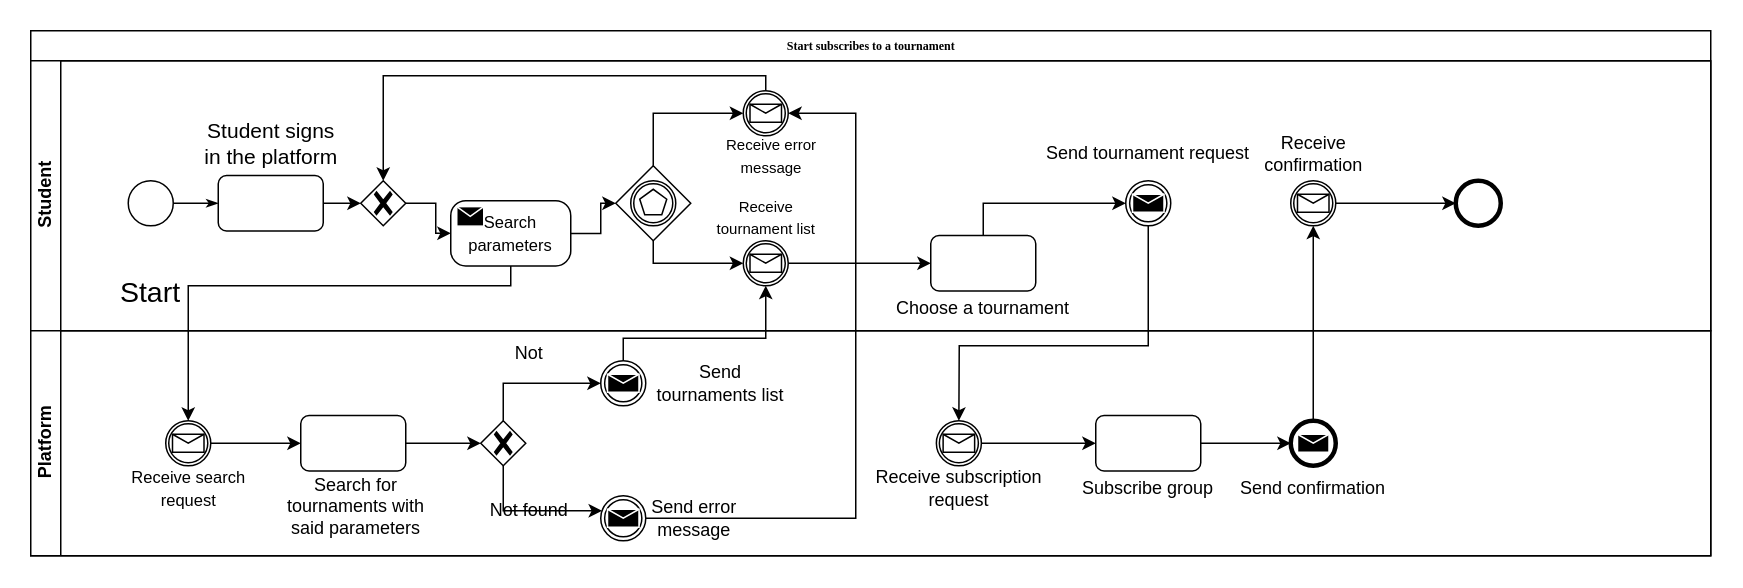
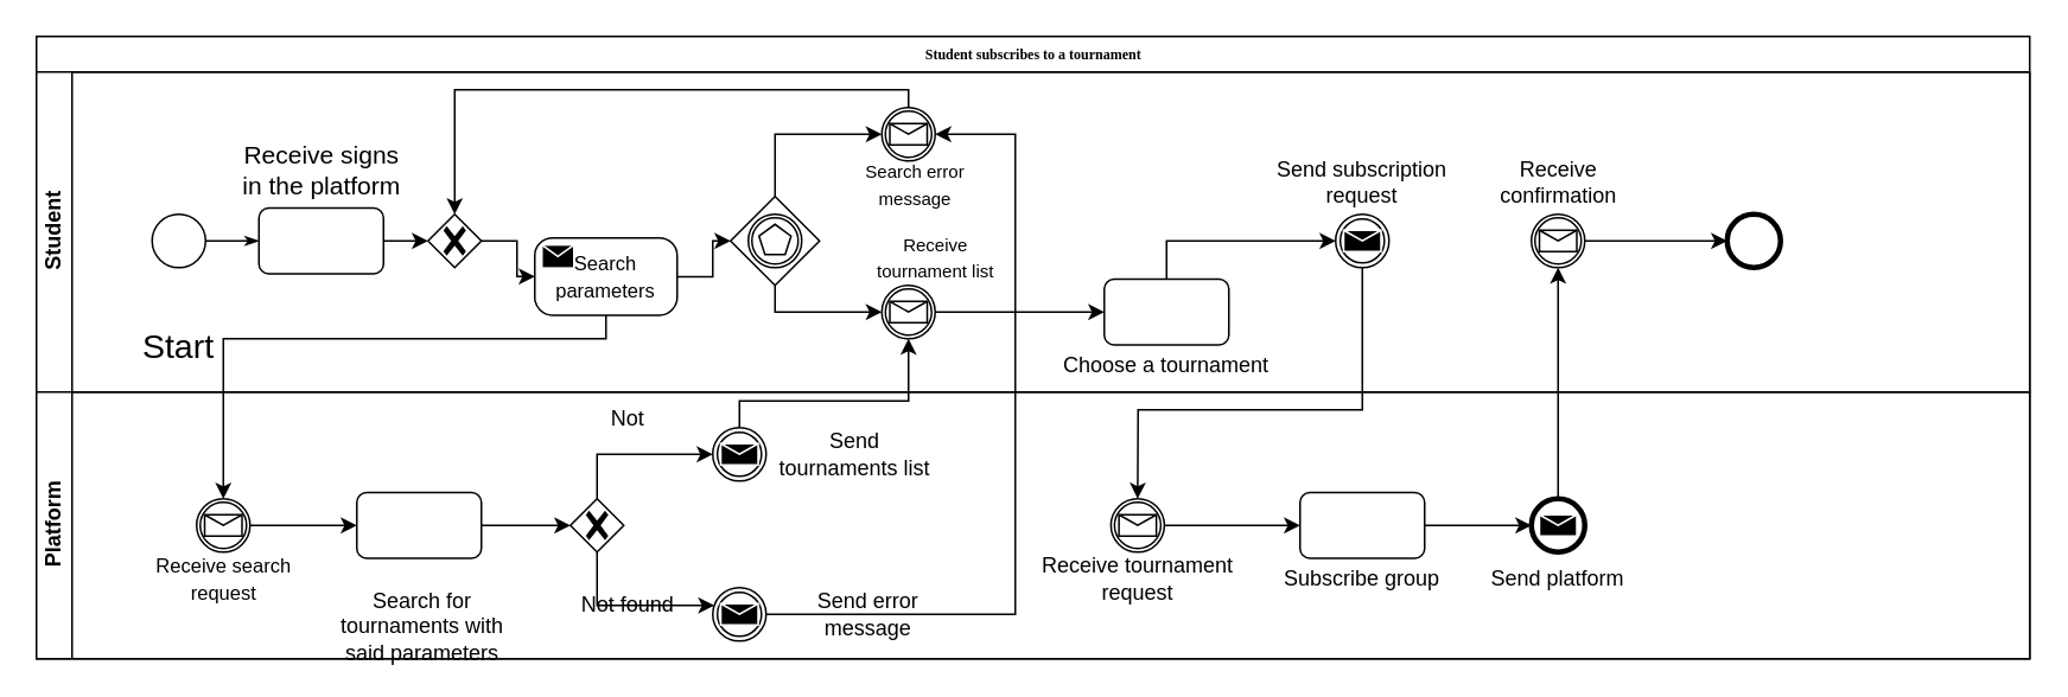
  <mxCell id="0" />
  <mxCell id="1" parent="0" />
- <mxCell id="2" value="Start subscribes to a tournament" style="swimlane;html=1;childLayout=stackLayout;horizontal=1;startSize=20;horizontalStack=0;rounded=0;shadow=0;labelBackgroundColor=none;strokeWidth=1;fontFamily=Verdana;fontSize=8;align=center;" vertex="1" parent="1"><mxGeometry x="20" y="20" width="1120" height="350" as="geometry" /></mxCell>
+ <mxCell id="2" value="Student subscribes to a tournament" style="swimlane;html=1;childLayout=stackLayout;horizontal=1;startSize=20;horizontalStack=0;rounded=0;shadow=0;labelBackgroundColor=none;strokeWidth=1;fontFamily=Verdana;fontSize=8;align=center;" vertex="1" parent="1"><mxGeometry x="20" y="20" width="1120" height="350" as="geometry" /></mxCell>
  <mxCell id="3" value="Student" style="swimlane;html=1;startSize=20;horizontal=0;" vertex="1" parent="2"><mxGeometry y="20" width="1120" height="180" as="geometry" /></mxCell>
  <mxCell id="4" style="edgeStyle=orthogonalEdgeStyle;rounded=0;html=1;labelBackgroundColor=none;startArrow=none;startFill=0;startSize=5;endArrow=classicThin;endFill=1;endSize=5;jettySize=auto;orthogonalLoop=1;strokeWidth=1;fontFamily=Verdana;fontSize=8" edge="1" parent="3" source="5" target="7"><mxGeometry relative="1" as="geometry" /></mxCell>
  <mxCell id="5" value="" style="ellipse;whiteSpace=wrap;html=1;rounded=0;shadow=0;labelBackgroundColor=none;strokeWidth=1;fontFamily=Verdana;fontSize=8;align=center;" vertex="1" parent="3"><mxGeometry x="65" y="80" width="30" height="30" as="geometry" /></mxCell>
  <mxCell id="6" style="edgeStyle=orthogonalEdgeStyle;rounded=0;orthogonalLoop=1;jettySize=auto;html=1;" edge="1" parent="3" source="7" target="26"><mxGeometry relative="1" as="geometry" /></mxCell>
  <mxCell id="7" value="&lt;font size=&quot;1&quot;&gt;&lt;br&gt;&lt;/font&gt;" style="rounded=1;whiteSpace=wrap;html=1;shadow=0;labelBackgroundColor=none;strokeWidth=1;fontFamily=Verdana;fontSize=8;align=center;" vertex="1" parent="3"><mxGeometry x="125" y="76.5" width="70" height="37" as="geometry" /></mxCell>
  <mxCell id="8" value="&lt;font style=&quot;font-size: 19px;&quot;&gt;Start&lt;/font&gt;" style="text;html=1;strokeColor=none;fillColor=none;align=center;verticalAlign=middle;whiteSpace=wrap;rounded=0;" vertex="1" parent="3"><mxGeometry x="50" y="140" width="60" height="30" as="geometry" /></mxCell>
- <mxCell id="9" value="&lt;font style=&quot;font-size: 14px;&quot;&gt;Student signs in the platform&lt;/font&gt;" style="text;html=1;strokeColor=none;fillColor=none;align=center;verticalAlign=middle;whiteSpace=wrap;rounded=0;" vertex="1" parent="3"><mxGeometry x="112.5" y="40" width="95" height="30" as="geometry" /></mxCell>
+ <mxCell id="9" value="&lt;font style=&quot;font-size: 14px;&quot;&gt;Receive signs in the platform&lt;/font&gt;" style="text;html=1;strokeColor=none;fillColor=none;align=center;verticalAlign=middle;whiteSpace=wrap;rounded=0;" vertex="1" parent="3"><mxGeometry x="112.5" y="40" width="95" height="30" as="geometry" /></mxCell>
  <mxCell id="10" style="edgeStyle=orthogonalEdgeStyle;rounded=0;orthogonalLoop=1;jettySize=auto;html=1;entryX=0;entryY=0.5;entryDx=0;entryDy=0;entryPerimeter=0;" edge="1" parent="3" source="11" target="15"><mxGeometry relative="1" as="geometry" /></mxCell>
  <mxCell id="11" value="&lt;font style=&quot;font-size: 11px;&quot;&gt;Search parameters&lt;br&gt;&lt;/font&gt;" style="points=[[0.25,0,0],[0.5,0,0],[0.75,0,0],[1,0.25,0],[1,0.5,0],[1,0.75,0],[0.75,1,0],[0.5,1,0],[0.25,1,0],[0,0.75,0],[0,0.5,0],[0,0.25,0]];shape=mxgraph.bpmn.task;whiteSpace=wrap;rectStyle=rounded;size=10;html=1;container=1;expand=0;collapsible=0;taskMarker=send;" vertex="1" parent="3"><mxGeometry x="280" y="93.25" width="80" height="43.5" as="geometry" /></mxCell>
  <mxCell id="12" value="" style="points=[[0.145,0.145,0],[0.5,0,0],[0.855,0.145,0],[1,0.5,0],[0.855,0.855,0],[0.5,1,0],[0.145,0.855,0],[0,0.5,0]];shape=mxgraph.bpmn.event;html=1;verticalLabelPosition=bottom;labelBackgroundColor=#ffffff;verticalAlign=top;align=center;perimeter=ellipsePerimeter;outlineConnect=0;aspect=fixed;outline=end;symbol=terminate2;" vertex="1" parent="3"><mxGeometry x="950" y="80" width="30" height="30" as="geometry" /></mxCell>
  <mxCell id="13" style="edgeStyle=orthogonalEdgeStyle;rounded=0;orthogonalLoop=1;jettySize=auto;html=1;" edge="1" parent="3" source="15" target="20"><mxGeometry relative="1" as="geometry"><Array as="points"><mxPoint x="415" y="135" /></Array></mxGeometry></mxCell>
  <mxCell id="14" style="edgeStyle=orthogonalEdgeStyle;rounded=0;orthogonalLoop=1;jettySize=auto;html=1;entryX=0;entryY=0.5;entryDx=0;entryDy=0;entryPerimeter=0;" edge="1" parent="3" source="15" target="17"><mxGeometry relative="1" as="geometry"><Array as="points"><mxPoint x="415" y="35" /></Array></mxGeometry></mxCell>
  <mxCell id="15" value="" style="points=[[0.25,0.25,0],[0.5,0,0],[0.75,0.25,0],[1,0.5,0],[0.75,0.75,0],[0.5,1,0],[0.25,0.75,0],[0,0.5,0]];shape=mxgraph.bpmn.gateway2;html=1;verticalLabelPosition=bottom;labelBackgroundColor=#ffffff;verticalAlign=top;align=center;perimeter=rhombusPerimeter;outlineConnect=0;outline=catching;symbol=multiple;" vertex="1" parent="3"><mxGeometry x="390" y="70" width="50" height="50" as="geometry" /></mxCell>
  <mxCell id="16" style="edgeStyle=orthogonalEdgeStyle;rounded=0;orthogonalLoop=1;jettySize=auto;html=1;" edge="1" parent="3" source="17" target="26"><mxGeometry relative="1" as="geometry"><Array as="points"><mxPoint x="490" y="10" /><mxPoint x="235" y="10" /></Array></mxGeometry></mxCell>
  <mxCell id="17" value="" style="points=[[0.145,0.145,0],[0.5,0,0],[0.855,0.145,0],[1,0.5,0],[0.855,0.855,0],[0.5,1,0],[0.145,0.855,0],[0,0.5,0]];shape=mxgraph.bpmn.event;html=1;verticalLabelPosition=bottom;labelBackgroundColor=#ffffff;verticalAlign=top;align=center;perimeter=ellipsePerimeter;outlineConnect=0;aspect=fixed;outline=catching;symbol=message;" vertex="1" parent="3"><mxGeometry x="475" y="20" width="30" height="30" as="geometry" /></mxCell>
- <mxCell id="18" value="&lt;font style=&quot;font-size: 10px;&quot;&gt;Receive tournament list&lt;/font&gt;" style="text;html=1;strokeColor=none;fillColor=none;align=center;verticalAlign=middle;whiteSpace=wrap;rounded=0;" vertex="1" parent="3"><mxGeometry x="447.5" y="93.5" width="85" height="20" as="geometry" /></mxCell>
+ <mxCell id="18" value="&lt;font style=&quot;font-size: 10px;&quot;&gt;Receive tournament list&lt;/font&gt;" style="text;html=1;strokeColor=none;fillColor=none;align=center;verticalAlign=middle;whiteSpace=wrap;rounded=0;" vertex="1" parent="3"><mxGeometry x="462.5" y="93.5" width="85" height="20" as="geometry" /></mxCell>
  <mxCell id="19" style="edgeStyle=orthogonalEdgeStyle;rounded=0;orthogonalLoop=1;jettySize=auto;html=1;entryX=0;entryY=0.5;entryDx=0;entryDy=0;" edge="1" parent="3" source="20" target="23"><mxGeometry relative="1" as="geometry" /></mxCell>
  <mxCell id="20" value="" style="points=[[0.145,0.145,0],[0.5,0,0],[0.855,0.145,0],[1,0.5,0],[0.855,0.855,0],[0.5,1,0],[0.145,0.855,0],[0,0.5,0]];shape=mxgraph.bpmn.event;html=1;verticalLabelPosition=bottom;labelBackgroundColor=#ffffff;verticalAlign=top;align=center;perimeter=ellipsePerimeter;outlineConnect=0;aspect=fixed;outline=catching;symbol=message;" vertex="1" parent="3"><mxGeometry x="475" y="120" width="30" height="30" as="geometry" /></mxCell>
- <mxCell id="21" value="&lt;font style=&quot;font-size: 10px;&quot;&gt;Receive error message&lt;/font&gt;" style="text;html=1;strokeColor=none;fillColor=none;align=center;verticalAlign=middle;whiteSpace=wrap;rounded=0;" vertex="1" parent="3"><mxGeometry x="455" y="53.25" width="77.5" height="20" as="geometry" /></mxCell>
+ <mxCell id="21" value="&lt;font style=&quot;font-size: 10px;&quot;&gt;Search error message&lt;/font&gt;" style="text;html=1;strokeColor=none;fillColor=none;align=center;verticalAlign=middle;whiteSpace=wrap;rounded=0;" vertex="1" parent="3"><mxGeometry x="455" y="53.25" width="77.5" height="20" as="geometry" /></mxCell>
  <mxCell id="22" style="edgeStyle=orthogonalEdgeStyle;rounded=0;orthogonalLoop=1;jettySize=auto;html=1;" edge="1" parent="3" source="23"><mxGeometry relative="1" as="geometry"><mxPoint x="730.0" y="95.034" as="targetPoint" /><Array as="points"><mxPoint x="635" y="95" /></Array></mxGeometry></mxCell>
  <mxCell id="23" value="&lt;font size=&quot;1&quot;&gt;&lt;br&gt;&lt;/font&gt;" style="rounded=1;whiteSpace=wrap;html=1;shadow=0;labelBackgroundColor=none;strokeWidth=1;fontFamily=Verdana;fontSize=8;align=center;" vertex="1" parent="3"><mxGeometry x="600" y="116.5" width="70" height="37" as="geometry" /></mxCell>
  <mxCell id="24" value="Choose a tournament" style="text;html=1;strokeColor=none;fillColor=none;align=center;verticalAlign=middle;whiteSpace=wrap;rounded=0;" vertex="1" parent="3"><mxGeometry x="566.25" y="150" width="137.5" height="30" as="geometry" /></mxCell>
  <mxCell id="25" style="edgeStyle=orthogonalEdgeStyle;rounded=0;orthogonalLoop=1;jettySize=auto;html=1;entryX=0;entryY=0.5;entryDx=0;entryDy=0;entryPerimeter=0;" edge="1" parent="3" source="26" target="11"><mxGeometry relative="1" as="geometry" /></mxCell>
  <mxCell id="26" value="" style="points=[[0.25,0.25,0],[0.5,0,0],[0.75,0.25,0],[1,0.5,0],[0.75,0.75,0],[0.5,1,0],[0.25,0.75,0],[0,0.5,0]];shape=mxgraph.bpmn.gateway2;html=1;verticalLabelPosition=bottom;labelBackgroundColor=#ffffff;verticalAlign=top;align=center;perimeter=rhombusPerimeter;outlineConnect=0;outline=none;symbol=none;gwType=exclusive;" vertex="1" parent="3"><mxGeometry x="220" y="80" width="30" height="30" as="geometry" /></mxCell>
- <mxCell id="27" value="Send tournament request" style="text;html=1;strokeColor=none;fillColor=none;align=center;verticalAlign=middle;whiteSpace=wrap;rounded=0;" vertex="1" parent="3"><mxGeometry x="676.25" y="46.5" width="137.5" height="30" as="geometry" /></mxCell>
+ <mxCell id="27" value="Send subscription request" style="text;html=1;strokeColor=none;fillColor=none;align=center;verticalAlign=middle;whiteSpace=wrap;rounded=0;" vertex="1" parent="3"><mxGeometry x="676.25" y="46.5" width="137.5" height="30" as="geometry" /></mxCell>
  <mxCell id="28" value="" style="points=[[0.145,0.145,0],[0.5,0,0],[0.855,0.145,0],[1,0.5,0],[0.855,0.855,0],[0.5,1,0],[0.145,0.855,0],[0,0.5,0]];shape=mxgraph.bpmn.event;html=1;verticalLabelPosition=bottom;labelBackgroundColor=#ffffff;verticalAlign=top;align=center;perimeter=ellipsePerimeter;outlineConnect=0;aspect=fixed;outline=throwing;symbol=message;" vertex="1" parent="3"><mxGeometry x="730" y="80" width="30" height="30" as="geometry" /></mxCell>
  <mxCell id="29" style="edgeStyle=orthogonalEdgeStyle;rounded=0;orthogonalLoop=1;jettySize=auto;html=1;entryX=0;entryY=0.5;entryDx=0;entryDy=0;entryPerimeter=0;" edge="1" parent="3" source="30" target="12"><mxGeometry relative="1" as="geometry" /></mxCell>
  <mxCell id="30" value="" style="points=[[0.145,0.145,0],[0.5,0,0],[0.855,0.145,0],[1,0.5,0],[0.855,0.855,0],[0.5,1,0],[0.145,0.855,0],[0,0.5,0]];shape=mxgraph.bpmn.event;html=1;verticalLabelPosition=bottom;labelBackgroundColor=#ffffff;verticalAlign=top;align=center;perimeter=ellipsePerimeter;outlineConnect=0;aspect=fixed;outline=catching;symbol=message;" vertex="1" parent="3"><mxGeometry x="840" y="80" width="30" height="30" as="geometry" /></mxCell>
  <mxCell id="31" value="Receive confirmation" style="text;html=1;strokeColor=none;fillColor=none;align=center;verticalAlign=middle;whiteSpace=wrap;rounded=0;" vertex="1" parent="3"><mxGeometry x="801.5" y="46.5" width="107" height="30" as="geometry" /></mxCell>
  <mxCell id="32" value="Platform" style="swimlane;html=1;startSize=20;horizontal=0;" vertex="1" parent="2"><mxGeometry y="200" width="1120" height="150" as="geometry" /></mxCell>
  <mxCell id="33" style="edgeStyle=orthogonalEdgeStyle;rounded=0;orthogonalLoop=1;jettySize=auto;html=1;entryX=0;entryY=0.5;entryDx=0;entryDy=0;" edge="1" parent="32" source="34" target="37"><mxGeometry relative="1" as="geometry" /></mxCell>
  <mxCell id="34" value="" style="points=[[0.145,0.145,0],[0.5,0,0],[0.855,0.145,0],[1,0.5,0],[0.855,0.855,0],[0.5,1,0],[0.145,0.855,0],[0,0.5,0]];shape=mxgraph.bpmn.event;html=1;verticalLabelPosition=bottom;labelBackgroundColor=#ffffff;verticalAlign=top;align=center;perimeter=ellipsePerimeter;outlineConnect=0;aspect=fixed;outline=catching;symbol=message;" vertex="1" parent="32"><mxGeometry x="90" y="60" width="30" height="30" as="geometry" /></mxCell>
  <mxCell id="35" value="&lt;font style=&quot;font-size: 11px;&quot;&gt;Receive search request&lt;br&gt;&lt;/font&gt;" style="text;html=1;strokeColor=none;fillColor=none;align=center;verticalAlign=middle;whiteSpace=wrap;rounded=0;" vertex="1" parent="32"><mxGeometry x="53.75" y="90" width="102.5" height="30" as="geometry" /></mxCell>
  <mxCell id="36" style="edgeStyle=orthogonalEdgeStyle;rounded=0;orthogonalLoop=1;jettySize=auto;html=1;entryX=0;entryY=0.5;entryDx=0;entryDy=0;entryPerimeter=0;" edge="1" parent="32" source="37" target="41"><mxGeometry relative="1" as="geometry" /></mxCell>
  <mxCell id="37" value="&lt;font size=&quot;1&quot;&gt;&lt;br&gt;&lt;/font&gt;" style="rounded=1;whiteSpace=wrap;html=1;shadow=0;labelBackgroundColor=none;strokeWidth=1;fontFamily=Verdana;fontSize=8;align=center;" vertex="1" parent="32"><mxGeometry x="180" y="56.5" width="70" height="37" as="geometry" /></mxCell>
- <mxCell id="38" value="Search for tournaments with said parameters" style="text;html=1;strokeColor=none;fillColor=none;align=center;verticalAlign=middle;whiteSpace=wrap;rounded=0;" vertex="1" parent="32"><mxGeometry x="163.75" y="110" width="106.25" height="13.5" as="geometry" /></mxCell>
+ <mxCell id="38" value="Search for tournaments with said parameters" style="text;html=1;strokeColor=none;fillColor=none;align=center;verticalAlign=middle;whiteSpace=wrap;rounded=0;" vertex="1" parent="32"><mxGeometry x="163.75" y="125" width="106.25" height="13.5" as="geometry" /></mxCell>
  <mxCell id="39" style="edgeStyle=orthogonalEdgeStyle;rounded=0;orthogonalLoop=1;jettySize=auto;html=1;" edge="1" parent="32" source="41"><mxGeometry relative="1" as="geometry"><mxPoint x="380.858" y="120" as="targetPoint" /><Array as="points"><mxPoint x="315" y="120" /></Array></mxGeometry></mxCell>
  <mxCell id="40" style="edgeStyle=orthogonalEdgeStyle;rounded=0;orthogonalLoop=1;jettySize=auto;html=1;" edge="1" parent="32" source="41"><mxGeometry relative="1" as="geometry"><mxPoint x="380.0" y="35.034" as="targetPoint" /><Array as="points"><mxPoint x="315" y="35" /></Array></mxGeometry></mxCell>
  <mxCell id="41" value="" style="points=[[0.25,0.25,0],[0.5,0,0],[0.75,0.25,0],[1,0.5,0],[0.75,0.75,0],[0.5,1,0],[0.25,0.75,0],[0,0.5,0]];shape=mxgraph.bpmn.gateway2;html=1;verticalLabelPosition=bottom;labelBackgroundColor=#ffffff;verticalAlign=top;align=center;perimeter=rhombusPerimeter;outlineConnect=0;outline=none;symbol=none;gwType=exclusive;" vertex="1" parent="32"><mxGeometry x="300" y="60" width="30" height="30" as="geometry" /></mxCell>
- <mxCell id="42" value="Send error message" style="text;html=1;strokeColor=none;fillColor=none;align=center;verticalAlign=middle;whiteSpace=wrap;rounded=0;" vertex="1" parent="32"><mxGeometry x="410" y="110" width="65" height="30" as="geometry" /></mxCell>
+ <mxCell id="42" value="Send error message" style="text;html=1;strokeColor=none;fillColor=none;align=center;verticalAlign=middle;whiteSpace=wrap;rounded=0;" vertex="1" parent="32"><mxGeometry x="435" y="110" width="65" height="30" as="geometry" /></mxCell>
  <mxCell id="43" value="&lt;div&gt;Not found&lt;/div&gt;" style="text;html=1;strokeColor=none;fillColor=none;align=center;verticalAlign=middle;whiteSpace=wrap;rounded=0;" vertex="1" parent="32"><mxGeometry x="300" y="105" width="65" height="30" as="geometry" /></mxCell>
  <mxCell id="44" value="Not" style="text;html=1;strokeColor=none;fillColor=none;align=center;verticalAlign=middle;whiteSpace=wrap;rounded=0;" vertex="1" parent="32"><mxGeometry x="300" width="65" height="30" as="geometry" /></mxCell>
  <mxCell id="45" value="Send tournaments list" style="text;html=1;strokeColor=none;fillColor=none;align=center;verticalAlign=middle;whiteSpace=wrap;rounded=0;" vertex="1" parent="32"><mxGeometry x="410" y="25" width="100" height="20" as="geometry" /></mxCell>
  <mxCell id="46" style="edgeStyle=orthogonalEdgeStyle;rounded=0;orthogonalLoop=1;jettySize=auto;html=1;entryX=0;entryY=0.5;entryDx=0;entryDy=0;" edge="1" parent="32" source="47" target="52"><mxGeometry relative="1" as="geometry" /></mxCell>
  <mxCell id="47" value="" style="points=[[0.145,0.145,0],[0.5,0,0],[0.855,0.145,0],[1,0.5,0],[0.855,0.855,0],[0.5,1,0],[0.145,0.855,0],[0,0.5,0]];shape=mxgraph.bpmn.event;html=1;verticalLabelPosition=bottom;labelBackgroundColor=#ffffff;verticalAlign=top;align=center;perimeter=ellipsePerimeter;outlineConnect=0;aspect=fixed;outline=catching;symbol=message;" vertex="1" parent="32"><mxGeometry x="603.75" y="60" width="30" height="30" as="geometry" /></mxCell>
- <mxCell id="48" value="Receive subscription request" style="text;html=1;strokeColor=none;fillColor=none;align=center;verticalAlign=middle;whiteSpace=wrap;rounded=0;" vertex="1" parent="32"><mxGeometry x="550" y="90" width="137.5" height="30" as="geometry" /></mxCell>
+ <mxCell id="48" value="Receive tournament request" style="text;html=1;strokeColor=none;fillColor=none;align=center;verticalAlign=middle;whiteSpace=wrap;rounded=0;" vertex="1" parent="32"><mxGeometry x="550" y="90" width="137.5" height="30" as="geometry" /></mxCell>
  <mxCell id="49" value="" style="points=[[0.145,0.145,0],[0.5,0,0],[0.855,0.145,0],[1,0.5,0],[0.855,0.855,0],[0.5,1,0],[0.145,0.855,0],[0,0.5,0]];shape=mxgraph.bpmn.event;html=1;verticalLabelPosition=bottom;labelBackgroundColor=#ffffff;verticalAlign=top;align=center;perimeter=ellipsePerimeter;outlineConnect=0;aspect=fixed;outline=throwing;symbol=message;" vertex="1" parent="32"><mxGeometry x="380" y="20" width="30" height="30" as="geometry" /></mxCell>
  <mxCell id="50" value="" style="points=[[0.145,0.145,0],[0.5,0,0],[0.855,0.145,0],[1,0.5,0],[0.855,0.855,0],[0.5,1,0],[0.145,0.855,0],[0,0.5,0]];shape=mxgraph.bpmn.event;html=1;verticalLabelPosition=bottom;labelBackgroundColor=#ffffff;verticalAlign=top;align=center;perimeter=ellipsePerimeter;outlineConnect=0;aspect=fixed;outline=throwing;symbol=message;" vertex="1" parent="32"><mxGeometry x="380" y="110" width="30" height="30" as="geometry" /></mxCell>
  <mxCell id="51" style="edgeStyle=orthogonalEdgeStyle;rounded=0;orthogonalLoop=1;jettySize=auto;html=1;entryX=0;entryY=0.5;entryDx=0;entryDy=0;entryPerimeter=0;" edge="1" parent="32" source="52" target="54"><mxGeometry relative="1" as="geometry" /></mxCell>
  <mxCell id="52" value="&lt;font size=&quot;1&quot;&gt;&lt;br&gt;&lt;/font&gt;" style="rounded=1;whiteSpace=wrap;html=1;shadow=0;labelBackgroundColor=none;strokeWidth=1;fontFamily=Verdana;fontSize=8;align=center;" vertex="1" parent="32"><mxGeometry x="710" y="56.5" width="70" height="37" as="geometry" /></mxCell>
  <mxCell id="53" value="Subscribe group" style="text;html=1;strokeColor=none;fillColor=none;align=center;verticalAlign=middle;whiteSpace=wrap;rounded=0;" vertex="1" parent="32"><mxGeometry x="676.25" y="90" width="137.5" height="30" as="geometry" /></mxCell>
  <mxCell id="54" value="" style="points=[[0.145,0.145,0],[0.5,0,0],[0.855,0.145,0],[1,0.5,0],[0.855,0.855,0],[0.5,1,0],[0.145,0.855,0],[0,0.5,0]];shape=mxgraph.bpmn.event;html=1;verticalLabelPosition=bottom;labelBackgroundColor=#ffffff;verticalAlign=top;align=center;perimeter=ellipsePerimeter;outlineConnect=0;aspect=fixed;outline=end;symbol=message;" vertex="1" parent="32"><mxGeometry x="840" y="60" width="30" height="30" as="geometry" /></mxCell>
- <mxCell id="55" value="Send confirmation" style="text;html=1;strokeColor=none;fillColor=none;align=center;verticalAlign=middle;whiteSpace=wrap;rounded=0;" vertex="1" parent="32"><mxGeometry x="786.25" y="90" width="137.5" height="30" as="geometry" /></mxCell>
+ <mxCell id="55" value="Send platform" style="text;html=1;strokeColor=none;fillColor=none;align=center;verticalAlign=middle;whiteSpace=wrap;rounded=0;" vertex="1" parent="32"><mxGeometry x="786.25" y="90" width="137.5" height="30" as="geometry" /></mxCell>
  <mxCell id="56" style="edgeStyle=orthogonalEdgeStyle;rounded=0;orthogonalLoop=1;jettySize=auto;html=1;" edge="1" parent="2" source="11" target="34"><mxGeometry relative="1" as="geometry"><Array as="points"><mxPoint x="320" y="170" /><mxPoint x="105" y="170" /></Array></mxGeometry></mxCell>
  <mxCell id="57" style="edgeStyle=orthogonalEdgeStyle;rounded=0;orthogonalLoop=1;jettySize=auto;html=1;entryX=0.5;entryY=1;entryDx=0;entryDy=0;entryPerimeter=0;" edge="1" parent="2" target="20"><mxGeometry relative="1" as="geometry"><mxPoint x="395" y="220" as="sourcePoint" /><Array as="points"><mxPoint x="395" y="205" /><mxPoint x="490" y="205" /></Array></mxGeometry></mxCell>
  <mxCell id="58" style="edgeStyle=orthogonalEdgeStyle;rounded=0;orthogonalLoop=1;jettySize=auto;html=1;" edge="1" parent="2" target="17"><mxGeometry relative="1" as="geometry"><mxPoint x="410.0" y="325.034" as="sourcePoint" /><Array as="points"><mxPoint x="550" y="325" /><mxPoint x="550" y="55" /></Array></mxGeometry></mxCell>
  <mxCell id="59" style="edgeStyle=orthogonalEdgeStyle;rounded=0;orthogonalLoop=1;jettySize=auto;html=1;" edge="1" parent="2" target="47"><mxGeometry relative="1" as="geometry"><mxPoint x="745" y="130" as="sourcePoint" /><Array as="points"><mxPoint x="745" y="210" /><mxPoint x="619" y="210" /></Array></mxGeometry></mxCell>
  <mxCell id="60" style="edgeStyle=orthogonalEdgeStyle;rounded=0;orthogonalLoop=1;jettySize=auto;html=1;entryX=0.5;entryY=1;entryDx=0;entryDy=0;entryPerimeter=0;" edge="1" parent="2" source="54" target="30"><mxGeometry relative="1" as="geometry" /></mxCell>
